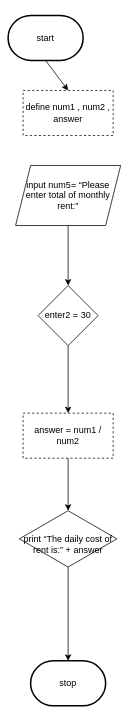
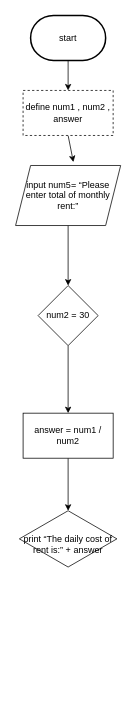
  <mxCell id="0" />
  <mxCell id="1" parent="0" />
- <mxCell id="2" value="start" style="strokeWidth=2;html=1;shape=mxgraph.flowchart.terminator;whiteSpace=wrap;" vertex="1" parent="1"><mxGeometry x="10" y="20" width="100" height="60" as="geometry" /></mxCell>
+ <mxCell id="2" value="start" style="strokeWidth=2;html=1;shape=mxgraph.flowchart.terminator;whiteSpace=wrap;" vertex="1" parent="1"><mxGeometry x="40" y="20" width="100" height="60" as="geometry" /></mxCell>
+ <mxCell id="3" value="" style="endArrow=classic;html=1;rounded=0;exitX=0.5;exitY=1;exitDx=0;exitDy=0;entryX=0.55;entryY=-0.057;entryDx=0;entryDy=0;entryPerimeter=0;" edge="1" parent="1" source="5" target="7"><mxGeometry width="50" height="50" relative="1" as="geometry"><mxPoint x="200" y="230" as="sourcePoint" /><mxPoint x="250" y="180" as="targetPoint" /></mxGeometry></mxCell>
  <mxCell id="4" value="" style="endArrow=classic;html=1;rounded=0;exitX=0.5;exitY=1;exitDx=0;exitDy=0;exitPerimeter=0;entryX=0.5;entryY=0;entryDx=0;entryDy=0;" edge="1" parent="1" source="2" target="5"><mxGeometry width="50" height="50" relative="1" as="geometry"><mxPoint x="240" y="100" as="sourcePoint" /><mxPoint x="290" y="50" as="targetPoint" /></mxGeometry></mxCell>
  <mxCell id="5" value="define num1 , num2 , answer" style="whiteSpace=wrap;html=1;dashed=1;" vertex="1" parent="1"><mxGeometry x="30" y="120" width="120" height="60" as="geometry" /></mxCell>
  <mxCell id="6" value="" style="edgeStyle=orthogonalEdgeStyle;rounded=0;orthogonalLoop=1;jettySize=auto;html=1;" edge="1" parent="1" source="7" target="9"><mxGeometry relative="1" as="geometry" /></mxCell>
  <mxCell id="7" value="&lt;p class=&quot;MsoNormal&quot;&gt;input num5= “Please enter total of monthly rent:”&lt;/p&gt;" style="shape=parallelogram;perimeter=parallelogramPerimeter;whiteSpace=wrap;html=1;fixedSize=1;" vertex="1" parent="1"><mxGeometry x="20" y="220" width="140" height="80" as="geometry" /></mxCell>
  <mxCell id="8" value="" style="edgeStyle=orthogonalEdgeStyle;rounded=0;orthogonalLoop=1;jettySize=auto;html=1;" edge="1" parent="1" source="9" target="11"><mxGeometry relative="1" as="geometry" /></mxCell>
- <mxCell id="9" value="enter2 = 30" style="rhombus;whiteSpace=wrap;html=1;" vertex="1" parent="1"><mxGeometry x="50" y="380" width="80" height="80" as="geometry" /></mxCell>
+ <mxCell id="9" value="num2 = 30" style="rhombus;whiteSpace=wrap;html=1;" vertex="1" parent="1"><mxGeometry x="50" y="380" width="80" height="80" as="geometry" /></mxCell>
  <mxCell id="10" value="" style="edgeStyle=orthogonalEdgeStyle;rounded=0;orthogonalLoop=1;jettySize=auto;html=1;" edge="1" parent="1" source="11" target="12"><mxGeometry relative="1" as="geometry" /></mxCell>
- <mxCell id="11" value="answer = num1 / num2" style="whiteSpace=wrap;html=1;dashed=1;" vertex="1" parent="1"><mxGeometry x="30" y="550" width="120" height="60" as="geometry" /></mxCell>
+ <mxCell id="11" value="answer = num1 / num2" style="whiteSpace=wrap;html=1;" vertex="1" parent="1"><mxGeometry x="30" y="550" width="120" height="60" as="geometry" /></mxCell>
  <mxCell id="12" value="&lt;div&gt;&lt;br&gt;&lt;/div&gt;&lt;div&gt;&lt;br&gt;&lt;/div&gt;&lt;div&gt;&lt;br&gt;&lt;/div&gt;&lt;div&gt;&lt;br&gt;&lt;/div&gt;&lt;br&gt;&lt;br&gt;&lt;p class=&quot;MsoNormal&quot;&gt;print “The daily cost of rent is:” + answer&lt;/p&gt;&lt;br&gt;&lt;br&gt;&lt;br&gt;&lt;br&gt;&lt;div&gt;&lt;br&gt;&lt;/div&gt;" style="rhombus;whiteSpace=wrap;html=1;" vertex="1" parent="1"><mxGeometry x="25" y="680" width="130" height="75" as="geometry" /></mxCell>
- <mxCell id="13" value="stop" style="strokeWidth=2;html=1;shape=mxgraph.flowchart.terminator;whiteSpace=wrap;" vertex="1" parent="1"><mxGeometry x="40" y="880" width="100" height="60" as="geometry" /></mxCell>
- <mxCell id="14" value="" style="edgeStyle=none;orthogonalLoop=1;jettySize=auto;html=1;rounded=0;exitX=0.5;exitY=1;exitDx=0;exitDy=0;entryX=0.5;entryY=0;entryDx=0;entryDy=0;entryPerimeter=0;" edge="1" parent="1" source="12" target="13"><mxGeometry width="100" relative="1" as="geometry"><mxPoint x="140" y="850" as="sourcePoint" /><mxPoint x="240" y="850" as="targetPoint" /><Array as="points" /></mxGeometry></mxCell>
